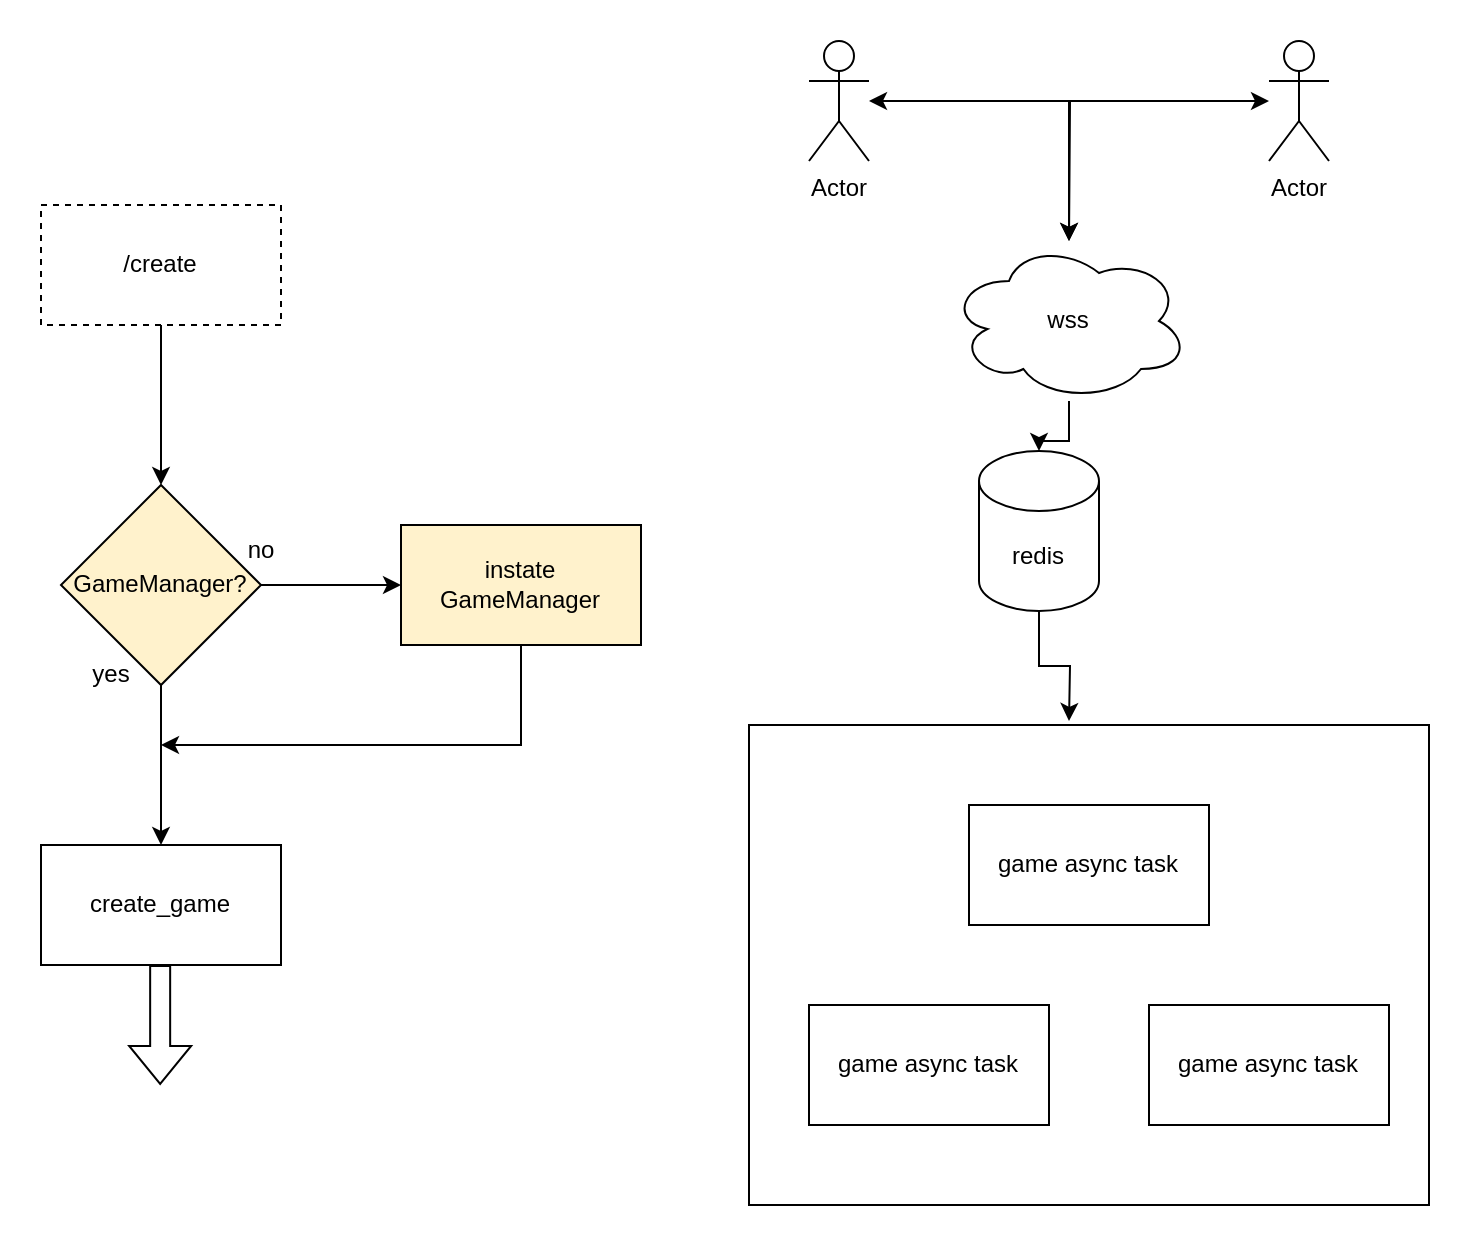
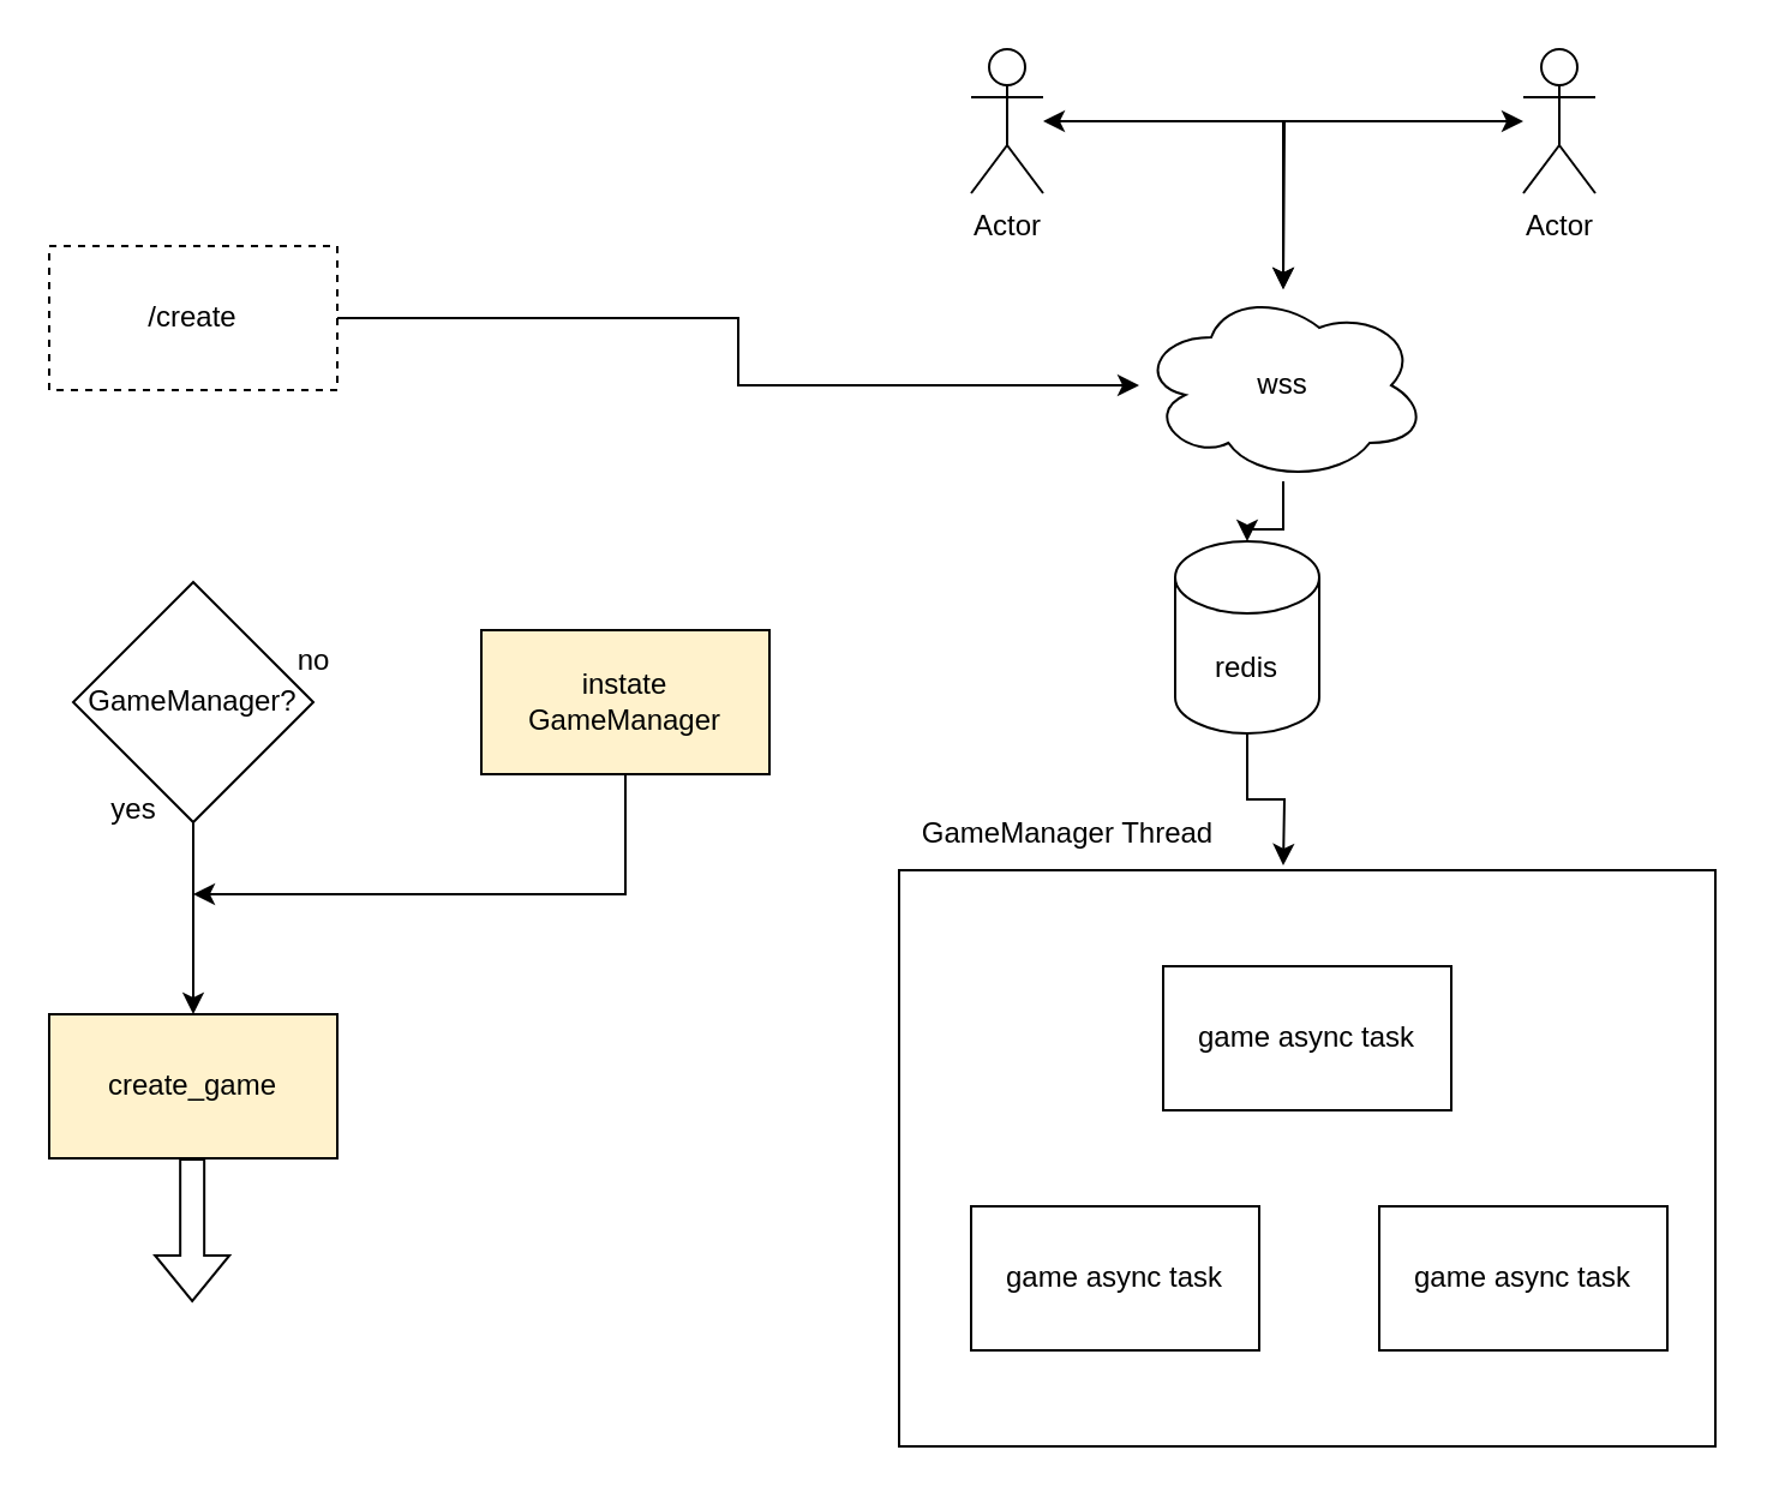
  <mxCell id="0" />
  <mxCell id="1" parent="0" />
- <mxCell id="2" value="" style="edgeStyle=orthogonalEdgeStyle;rounded=0;orthogonalLoop=1;jettySize=auto;html=1;" edge="1" parent="1" source="3" target="6"><mxGeometry relative="1" as="geometry" /></mxCell>
+ <mxCell id="2" value="" style="edgeStyle=orthogonalEdgeStyle;rounded=0;orthogonalLoop=1;jettySize=auto;html=1;" edge="1" parent="1" source="3" target="25"><mxGeometry relative="1" as="geometry" /></mxCell>
  <mxCell id="3" value="/create" style="rounded=0;whiteSpace=wrap;html=1;dashed=1;" vertex="1" parent="1"><mxGeometry x="20" y="102" width="120" height="60" as="geometry" /></mxCell>
  <mxCell id="4" value="" style="edgeStyle=orthogonalEdgeStyle;rounded=0;orthogonalLoop=1;jettySize=auto;html=1;" edge="1" parent="1" source="6" target="8"><mxGeometry relative="1" as="geometry" /></mxCell>
- <mxCell id="5" value="" style="edgeStyle=orthogonalEdgeStyle;rounded=0;orthogonalLoop=1;jettySize=auto;html=1;" edge="1" parent="1" source="6" target="11"><mxGeometry relative="1" as="geometry" /></mxCell>
- <mxCell id="6" value="GameManager?" style="rhombus;whiteSpace=wrap;html=1;rounded=0;fillColor=#fff2cc;" vertex="1" parent="1"><mxGeometry x="30" y="242" width="100" height="100" as="geometry" /></mxCell>
+ <mxCell id="6" value="GameManager?" style="rhombus;whiteSpace=wrap;html=1;rounded=0;" vertex="1" parent="1"><mxGeometry x="30" y="242" width="100" height="100" as="geometry" /></mxCell>
  <mxCell id="7" value="yes" style="text;html=1;align=center;verticalAlign=middle;resizable=0;points=[];autosize=1;strokeColor=none;fillColor=none;" vertex="1" parent="1"><mxGeometry x="35" y="322" width="40" height="30" as="geometry" /></mxCell>
- <mxCell id="8" value="create_game" style="whiteSpace=wrap;html=1;rounded=0;" vertex="1" parent="1"><mxGeometry x="20" y="422" width="120" height="60" as="geometry" /></mxCell>
+ <mxCell id="8" value="create_game" style="whiteSpace=wrap;html=1;rounded=0;fillColor=#fff2cc;" vertex="1" parent="1"><mxGeometry x="20" y="422" width="120" height="60" as="geometry" /></mxCell>
  <mxCell id="9" value="" style="shape=flexArrow;endArrow=classic;html=1;rounded=0;" edge="1" parent="1"><mxGeometry width="50" height="50" relative="1" as="geometry"><mxPoint x="79.58" y="482" as="sourcePoint" /><mxPoint x="79.58" y="542" as="targetPoint" /></mxGeometry></mxCell>
  <mxCell id="10" style="edgeStyle=orthogonalEdgeStyle;rounded=0;orthogonalLoop=1;jettySize=auto;html=1;" edge="1" parent="1" source="11"><mxGeometry relative="1" as="geometry"><mxPoint x="80" y="372" as="targetPoint" /><Array as="points"><mxPoint x="260" y="372" /><mxPoint x="80" y="372" /></Array></mxGeometry></mxCell>
  <mxCell id="11" value="instate GameManager" style="whiteSpace=wrap;html=1;rounded=0;fillColor=#fff2cc;" vertex="1" parent="1"><mxGeometry x="200" y="262" width="120" height="60" as="geometry" /></mxCell>
  <mxCell id="12" value="no" style="text;html=1;align=center;verticalAlign=middle;resizable=0;points=[];autosize=1;strokeColor=none;fillColor=none;" vertex="1" parent="1"><mxGeometry x="110" y="260" width="40" height="30" as="geometry" /></mxCell>
  <mxCell id="13" value="game async task" style="rounded=0;whiteSpace=wrap;html=1;" vertex="1" parent="1"><mxGeometry x="484" y="402" width="120" height="60" as="geometry" /></mxCell>
  <mxCell id="14" value="game async task" style="rounded=0;whiteSpace=wrap;html=1;" vertex="1" parent="1"><mxGeometry x="404" y="502" width="120" height="60" as="geometry" /></mxCell>
  <mxCell id="15" value="" style="rounded=0;whiteSpace=wrap;html=1;fillColor=none;" vertex="1" parent="1"><mxGeometry x="374" y="362" width="340" height="240" as="geometry" /></mxCell>
  <mxCell id="16" value="game async task" style="rounded=0;whiteSpace=wrap;html=1;" vertex="1" parent="1"><mxGeometry x="574" y="502" width="120" height="60" as="geometry" /></mxCell>
+ <mxCell id="17" value="GameManager Thread" style="text;html=1;align=center;verticalAlign=middle;resizable=0;points=[];autosize=1;strokeColor=none;fillColor=none;" vertex="1" parent="1"><mxGeometry x="374" y="332" width="140" height="30" as="geometry" /></mxCell>
  <mxCell id="18" style="edgeStyle=orthogonalEdgeStyle;rounded=0;orthogonalLoop=1;jettySize=auto;html=1;startArrow=classic;startFill=1;" edge="1" parent="1" source="19"><mxGeometry relative="1" as="geometry"><mxPoint x="534" y="120" as="targetPoint" /></mxGeometry></mxCell>
  <mxCell id="19" value="Actor" style="shape=umlActor;verticalLabelPosition=bottom;verticalAlign=top;html=1;outlineConnect=0;" vertex="1" parent="1"><mxGeometry x="634" y="20" width="30" height="60" as="geometry" /></mxCell>
  <mxCell id="20" style="edgeStyle=orthogonalEdgeStyle;rounded=0;orthogonalLoop=1;jettySize=auto;html=1;startArrow=classic;startFill=1;" edge="1" parent="1" source="21" target="25"><mxGeometry relative="1" as="geometry" /></mxCell>
  <mxCell id="21" value="Actor" style="shape=umlActor;verticalLabelPosition=bottom;verticalAlign=top;html=1;outlineConnect=0;" vertex="1" parent="1"><mxGeometry x="404" y="20" width="30" height="60" as="geometry" /></mxCell>
  <mxCell id="22" value="" style="edgeStyle=orthogonalEdgeStyle;rounded=0;orthogonalLoop=1;jettySize=auto;html=1;" edge="1" parent="1" source="23"><mxGeometry relative="1" as="geometry"><mxPoint x="534" y="360" as="targetPoint" /></mxGeometry></mxCell>
  <mxCell id="23" value="redis" style="shape=cylinder3;whiteSpace=wrap;html=1;boundedLbl=1;backgroundOutline=1;size=15;" vertex="1" parent="1"><mxGeometry x="489" y="225" width="60" height="80" as="geometry" /></mxCell>
  <mxCell id="24" value="" style="edgeStyle=orthogonalEdgeStyle;rounded=0;orthogonalLoop=1;jettySize=auto;html=1;" edge="1" parent="1" source="25" target="23"><mxGeometry relative="1" as="geometry" /></mxCell>
  <mxCell id="25" value="wss" style="ellipse;shape=cloud;whiteSpace=wrap;html=1;" vertex="1" parent="1"><mxGeometry x="474" y="120" width="120" height="80" as="geometry" /></mxCell>
